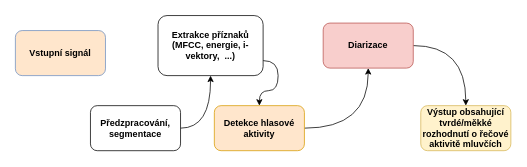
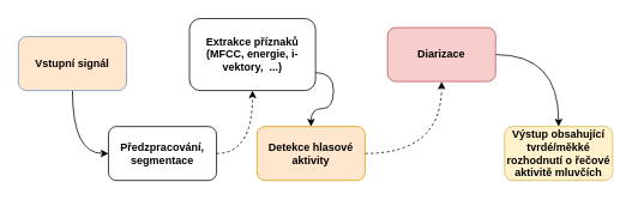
  <mxCell id="0" />
  <mxCell id="1" parent="0" />
- <mxCell id="2" style="edgeStyle=orthogonalEdgeStyle;curved=1;jumpStyle=none;orthogonalLoop=1;jettySize=auto;html=1;strokeColor=#000000;fontStyle=1;entryX=0.5;entryY=1;entryDx=0;entryDy=0;exitX=1;exitY=0.5;exitDx=0;exitDy=0;" edge="1" parent="1" source="3" target="5"><mxGeometry relative="1" as="geometry"><mxPoint x="420" y="350" as="targetPoint" /></mxGeometry></mxCell>
+ <mxCell id="2" style="edgeStyle=orthogonalEdgeStyle;curved=1;jumpStyle=none;orthogonalLoop=1;jettySize=auto;html=1;strokeColor=#000000;fontStyle=1;entryX=0.5;entryY=1;entryDx=0;entryDy=0;exitX=1;exitY=0.5;exitDx=0;exitDy=0;dashed=1;" edge="1" parent="1" source="3" target="5"><mxGeometry relative="1" as="geometry"><mxPoint x="420" y="350" as="targetPoint" /></mxGeometry></mxCell>
  <mxCell id="3" value="&lt;span&gt;Předzpracování, segmentace&lt;/span&gt;" style="rounded=1;whiteSpace=wrap;html=1;fontStyle=1" vertex="1" parent="1"><mxGeometry x="120" y="140" width="120" height="60" as="geometry" /></mxCell>
  <mxCell id="4" value="" style="edgeStyle=orthogonalEdgeStyle;curved=1;jumpStyle=none;orthogonalLoop=1;jettySize=auto;html=1;strokeColor=#000000;fontStyle=1;exitX=1;exitY=0.75;exitDx=0;exitDy=0;entryX=0.5;entryY=0;entryDx=0;entryDy=0;" edge="1" parent="1" source="5" target="7"><mxGeometry relative="1" as="geometry" /></mxCell>
  <mxCell id="5" value="&lt;font face=&quot;helvetica&quot;&gt;Extrakce příznaků (MFCC, energie, i-vektory,&amp;nbsp; ...)&lt;/font&gt;" style="rounded=1;whiteSpace=wrap;html=1;fontStyle=1" vertex="1" parent="1"><mxGeometry x="210" y="20" width="140" height="80" as="geometry" /></mxCell>
- <mxCell id="6" value="" style="edgeStyle=orthogonalEdgeStyle;orthogonalLoop=1;jettySize=auto;html=1;curved=1;exitX=1;exitY=0.5;exitDx=0;exitDy=0;entryX=0.5;entryY=1;entryDx=0;entryDy=0;" edge="1" parent="1" source="7" target="12"><mxGeometry relative="1" as="geometry"><mxPoint x="450" y="170" as="targetPoint" /></mxGeometry></mxCell>
+ <mxCell id="6" value="" style="edgeStyle=orthogonalEdgeStyle;orthogonalLoop=1;jettySize=auto;html=1;curved=1;exitX=1;exitY=0.5;exitDx=0;exitDy=0;entryX=0.5;entryY=1;entryDx=0;entryDy=0;dashed=1;" edge="1" parent="1" source="7" target="12"><mxGeometry relative="1" as="geometry"><mxPoint x="450" y="170" as="targetPoint" /></mxGeometry></mxCell>
  <mxCell id="7" value="Detekce hlasové aktivity" style="whiteSpace=wrap;html=1;rounded=1;fontStyle=1;fillColor=#ffe6cc;strokeColor=#d79b00;" vertex="1" parent="1"><mxGeometry x="285" y="140" width="120" height="60" as="geometry" /></mxCell>
+ <mxCell id="8" style="edgeStyle=orthogonalEdgeStyle;curved=1;jumpStyle=none;orthogonalLoop=1;jettySize=auto;html=1;strokeColor=#000000;exitX=0.5;exitY=1;exitDx=0;exitDy=0;entryX=0;entryY=0.5;entryDx=0;entryDy=0;" edge="1" parent="1" source="9" target="3"><mxGeometry relative="1" as="geometry" /></mxCell>
  <mxCell id="9" value="&lt;b&gt;Vstupní signál&lt;/b&gt;" style="rounded=1;whiteSpace=wrap;html=1;fillColor=#ffe6cc;strokeColor=#6c8ebf;" vertex="1" parent="1"><mxGeometry x="20" y="40" width="120" height="60" as="geometry" /></mxCell>
  <mxCell id="10" value="" style="edgeStyle=orthogonalEdgeStyle;curved=1;orthogonalLoop=1;jettySize=auto;html=1;exitX=1;exitY=0.5;exitDx=0;exitDy=0;" edge="1" parent="1" source="12" target="11"><mxGeometry relative="1" as="geometry"><mxPoint x="570" y="170" as="sourcePoint" /></mxGeometry></mxCell>
  <mxCell id="11" value="Výstup obsahující tvrdé/měkké rozhodnutí o řečové aktivitě mluvčích" style="whiteSpace=wrap;html=1;rounded=1;fontStyle=1;fillColor=#fff2cc;strokeColor=#d6b656;" vertex="1" parent="1"><mxGeometry x="560" y="140" width="120" height="60" as="geometry" /></mxCell>
  <mxCell id="12" value="Diarizace" style="whiteSpace=wrap;html=1;rounded=1;fontStyle=1;fillColor=#f8cecc;strokeColor=#b85450;" vertex="1" parent="1"><mxGeometry x="430" y="30" width="120" height="60" as="geometry" /></mxCell>
